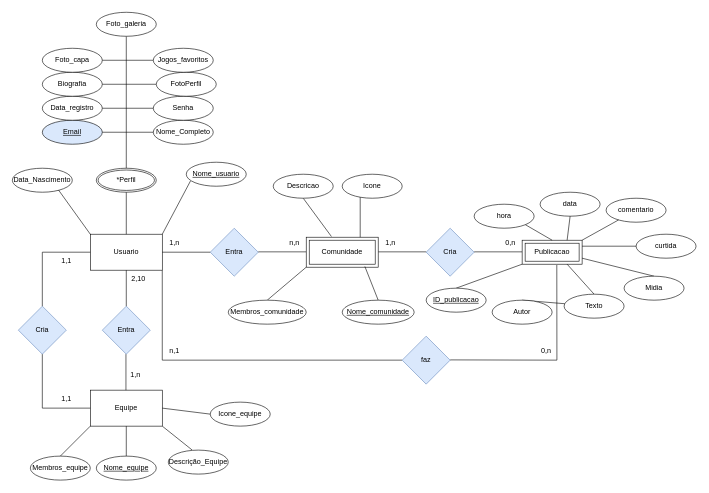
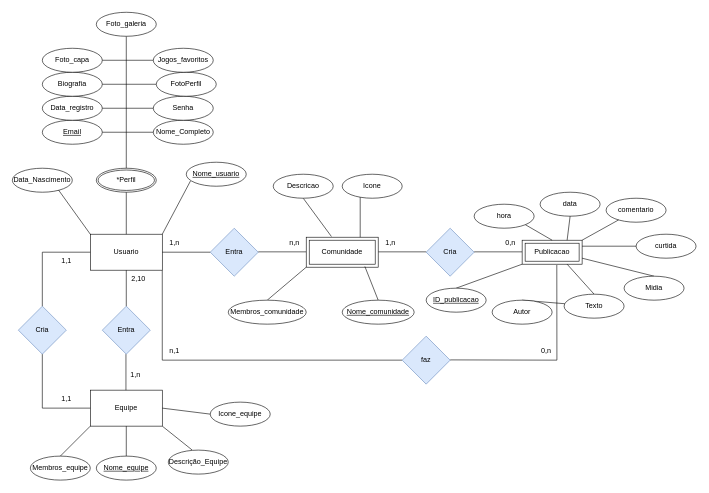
  <mxCell id="0" />
  <mxCell id="1" parent="0" />
  <mxCell id="2" value="Usuario" style="rounded=0;whiteSpace=wrap;html=1;" parent="1" vertex="1"><mxGeometry x="150" y="390" width="120" height="60" as="geometry" /></mxCell>
  <mxCell id="3" value="Equipe" style="rounded=0;whiteSpace=wrap;html=1;" parent="1" vertex="1"><mxGeometry x="150" y="650" width="120" height="60" as="geometry" /></mxCell>
  <mxCell id="4" value="Entra" style="rhombus;whiteSpace=wrap;html=1;fillColor=#dae8fc;strokeColor=#6c8ebf;" parent="1" vertex="1"><mxGeometry x="350" y="380" width="80" height="80" as="geometry" /></mxCell>
  <mxCell id="5" value="" style="endArrow=none;html=1;rounded=0;exitX=1;exitY=0.5;exitDx=0;exitDy=0;entryX=0;entryY=0.5;entryDx=0;entryDy=0;" parent="1" source="2" target="4" edge="1"><mxGeometry width="50" height="50" relative="1" as="geometry"><mxPoint x="560" y="600" as="sourcePoint" /><mxPoint x="610" y="550" as="targetPoint" /></mxGeometry></mxCell>
  <mxCell id="6" value="" style="endArrow=none;html=1;rounded=0;exitX=1;exitY=0.5;exitDx=0;exitDy=0;entryX=0;entryY=0.5;entryDx=0;entryDy=0;" parent="1" edge="1"><mxGeometry width="50" height="50" relative="1" as="geometry"><mxPoint x="430" y="419.41" as="sourcePoint" /><mxPoint x="510" y="419.41" as="targetPoint" /></mxGeometry></mxCell>
  <mxCell id="7" value="Cria" style="rhombus;whiteSpace=wrap;html=1;fillColor=#dae8fc;strokeColor=#6c8ebf;" parent="1" vertex="1"><mxGeometry x="710" y="380" width="80" height="80" as="geometry" /></mxCell>
  <mxCell id="8" value="" style="endArrow=none;html=1;rounded=0;exitX=1;exitY=0.5;exitDx=0;exitDy=0;entryX=0;entryY=0.5;entryDx=0;entryDy=0;" parent="1" edge="1"><mxGeometry width="50" height="50" relative="1" as="geometry"><mxPoint x="630" y="419.41" as="sourcePoint" /><mxPoint x="710" y="419.41" as="targetPoint" /></mxGeometry></mxCell>
  <mxCell id="9" value="" style="endArrow=none;html=1;rounded=0;exitX=1;exitY=0.5;exitDx=0;exitDy=0;entryX=0;entryY=0.5;entryDx=0;entryDy=0;" parent="1" edge="1"><mxGeometry width="50" height="50" relative="1" as="geometry"><mxPoint x="790" y="419.41" as="sourcePoint" /><mxPoint x="870" y="419.41" as="targetPoint" /></mxGeometry></mxCell>
  <mxCell id="10" value="n,n" style="text;html=1;align=center;verticalAlign=middle;resizable=0;points=[];autosize=1;strokeColor=none;fillColor=none;" parent="1" vertex="1"><mxGeometry x="470" y="390" width="40" height="30" as="geometry" /></mxCell>
  <mxCell id="11" value="0,n" style="text;html=1;align=center;verticalAlign=middle;resizable=0;points=[];autosize=1;strokeColor=none;fillColor=none;" parent="1" vertex="1"><mxGeometry x="830" y="390" width="40" height="30" as="geometry" /></mxCell>
  <mxCell id="12" value="1,n" style="text;html=1;align=center;verticalAlign=middle;resizable=0;points=[];autosize=1;strokeColor=none;fillColor=none;" parent="1" vertex="1"><mxGeometry x="270" y="390" width="40" height="30" as="geometry" /></mxCell>
  <mxCell id="13" value="1,n" style="text;html=1;align=center;verticalAlign=middle;resizable=0;points=[];autosize=1;strokeColor=none;fillColor=none;" parent="1" vertex="1"><mxGeometry x="630" y="390" width="40" height="30" as="geometry" /></mxCell>
  <mxCell id="14" value="Entra" style="rhombus;whiteSpace=wrap;html=1;fillColor=#dae8fc;strokeColor=#6c8ebf;" parent="1" vertex="1"><mxGeometry x="170" y="510" width="80" height="80" as="geometry" /></mxCell>
  <mxCell id="15" value="" style="endArrow=none;html=1;rounded=0;exitX=0.5;exitY=1;exitDx=0;exitDy=0;entryX=0.5;entryY=0;entryDx=0;entryDy=0;" parent="1" source="2" target="14" edge="1"><mxGeometry width="50" height="50" relative="1" as="geometry"><mxPoint x="230" y="470" as="sourcePoint" /><mxPoint x="310" y="470" as="targetPoint" /></mxGeometry></mxCell>
  <mxCell id="16" value="" style="endArrow=none;html=1;rounded=0;exitX=0.5;exitY=1;exitDx=0;exitDy=0;entryX=0.5;entryY=0;entryDx=0;entryDy=0;" parent="1" edge="1"><mxGeometry width="50" height="50" relative="1" as="geometry"><mxPoint x="209.41" y="590" as="sourcePoint" /><mxPoint x="209.41" y="650" as="targetPoint" /></mxGeometry></mxCell>
  <mxCell id="17" value="1,n" style="text;html=1;align=center;verticalAlign=middle;resizable=0;points=[];autosize=1;strokeColor=none;fillColor=none;" parent="1" vertex="1"><mxGeometry x="205" y="610" width="40" height="30" as="geometry" /></mxCell>
  <mxCell id="18" value="2,10" style="text;html=1;align=center;verticalAlign=middle;resizable=0;points=[];autosize=1;strokeColor=none;fillColor=none;" parent="1" vertex="1"><mxGeometry x="205" y="450" width="50" height="30" as="geometry" /></mxCell>
  <mxCell id="19" value="" style="endArrow=none;html=1;rounded=0;exitX=0.5;exitY=0;exitDx=0;exitDy=0;" parent="1" source="2" edge="1"><mxGeometry width="50" height="50" relative="1" as="geometry"><mxPoint x="420" y="490" as="sourcePoint" /><mxPoint x="210" y="60" as="targetPoint" /></mxGeometry></mxCell>
  <mxCell id="20" value="" style="endArrow=none;html=1;rounded=0;" parent="1" edge="1"><mxGeometry width="50" height="50" relative="1" as="geometry"><mxPoint x="160" as="sourcePoint" y="220" /><mxPoint x="260" as="targetPoint" y="220" /></mxGeometry></mxCell>
  <mxCell id="21" value="" style="endArrow=none;html=1;rounded=0;exitX=1;exitY=0;exitDx=0;exitDy=0;entryX=0.07;entryY=0.783;entryDx=0;entryDy=0;entryPerimeter=0;" parent="1" source="2" target="23" edge="1"><mxGeometry width="50" height="50" relative="1" as="geometry"><mxPoint x="210" y="379.31" as="sourcePoint" /><mxPoint x="310" y="379.31" as="targetPoint" /></mxGeometry></mxCell>
  <mxCell id="22" value="" style="endArrow=none;html=1;rounded=0;" parent="1" edge="1"><mxGeometry width="50" height="50" relative="1" as="geometry"><mxPoint x="160" y="180" as="sourcePoint" /><mxPoint x="260" y="180" as="targetPoint" /></mxGeometry></mxCell>
  <mxCell id="23" value="Nome_usuario" style="ellipse;whiteSpace=wrap;html=1;align=center;fontStyle=4;" parent="1" vertex="1"><mxGeometry x="310" y="270" width="100" height="40" as="geometry" /></mxCell>
- <mxCell id="24" value="Email" style="ellipse;whiteSpace=wrap;html=1;align=center;fontStyle=4;fillColor=#dae8fc;" parent="1" vertex="1"><mxGeometry y="200" width="100" height="40" as="geometry" x="70" /></mxCell>
+ <mxCell id="24" value="Email" style="ellipse;whiteSpace=wrap;html=1;align=center;fontStyle=4;" parent="1" vertex="1"><mxGeometry y="200" width="100" height="40" as="geometry" x="70" /></mxCell>
  <mxCell id="25" value="Nome_Completo" style="ellipse;whiteSpace=wrap;html=1;align=center;" parent="1" vertex="1"><mxGeometry x="255" y="200" width="100" height="40" as="geometry" /></mxCell>
  <mxCell id="26" value="Data_Nascimento" style="ellipse;whiteSpace=wrap;html=1;align=center;" parent="1" vertex="1"><mxGeometry x="20" y="280" width="100" height="40" as="geometry" /></mxCell>
  <mxCell id="27" value="Senha" style="ellipse;whiteSpace=wrap;html=1;align=center;" parent="1" vertex="1"><mxGeometry x="255" y="160" width="100" height="40" as="geometry" /></mxCell>
  <mxCell id="28" value="Data_registro" style="ellipse;whiteSpace=wrap;html=1;align=center;" parent="1" vertex="1"><mxGeometry y="160" width="100" height="40" as="geometry" x="70" /></mxCell>
  <mxCell id="29" value="" style="endArrow=none;html=1;rounded=0;" parent="1" edge="1"><mxGeometry width="50" height="50" relative="1" as="geometry"><mxPoint x="160" y="140" as="sourcePoint" /><mxPoint x="260" y="140" as="targetPoint" /></mxGeometry></mxCell>
  <mxCell id="30" value="" style="endArrow=none;html=1;rounded=0;" parent="1" edge="1"><mxGeometry width="50" height="50" relative="1" as="geometry"><mxPoint x="160" y="100" as="sourcePoint" /><mxPoint x="260" y="100" as="targetPoint" /></mxGeometry></mxCell>
  <mxCell id="31" value="Biografia" style="ellipse;whiteSpace=wrap;html=1;align=center;" parent="1" vertex="1"><mxGeometry y="120" width="100" height="40" as="geometry" x="70" /></mxCell>
  <mxCell id="32" value="FotoPerfil" style="ellipse;whiteSpace=wrap;html=1;align=center;" parent="1" vertex="1"><mxGeometry x="260" y="120" width="100" height="40" as="geometry" /></mxCell>
  <mxCell id="33" value="Foto_capa" style="ellipse;whiteSpace=wrap;html=1;align=center;" parent="1" vertex="1"><mxGeometry y="80" width="100" height="40" as="geometry" x="70" /></mxCell>
  <mxCell id="34" value="Foto_galeria" style="ellipse;whiteSpace=wrap;html=1;align=center;" parent="1" vertex="1"><mxGeometry x="160" y="20" width="100" height="40" as="geometry" /></mxCell>
  <mxCell id="35" value="Jogos_favoritos" style="ellipse;whiteSpace=wrap;html=1;align=center;" parent="1" vertex="1"><mxGeometry x="255" y="80" width="100" height="40" as="geometry" /></mxCell>
  <mxCell id="36" value="Comunidade" style="shape=ext;margin=3;double=1;whiteSpace=wrap;html=1;align=center;" parent="1" vertex="1"><mxGeometry x="510" y="395" width="120" height="50" as="geometry" /></mxCell>
  <mxCell id="37" value="Publicacao" style="shape=ext;margin=3;double=1;whiteSpace=wrap;html=1;align=center;" parent="1" vertex="1"><mxGeometry x="870" y="400" width="100" height="40" as="geometry" /></mxCell>
  <mxCell id="38" value="" style="endArrow=none;html=1;rounded=0;exitX=0;exitY=0;exitDx=0;exitDy=0;entryX=0.77;entryY=0.908;entryDx=0;entryDy=0;entryPerimeter=0;" parent="1" source="2" target="26" edge="1"><mxGeometry width="50" height="50" relative="1" as="geometry"><mxPoint x="80" y="420" as="sourcePoint" /><mxPoint x="119" y="379" as="targetPoint" /></mxGeometry></mxCell>
  <mxCell id="39" value="*Perfil" style="ellipse;shape=doubleEllipse;margin=3;whiteSpace=wrap;html=1;align=center;" parent="1" vertex="1"><mxGeometry x="160" y="280" width="100" height="40" as="geometry" /></mxCell>
  <mxCell id="40" value="" style="endArrow=none;html=1;rounded=0;entryX=0;entryY=1;entryDx=0;entryDy=0;exitX=0.5;exitY=0;exitDx=0;exitDy=0;" parent="1" source="41" target="36" edge="1"><mxGeometry relative="1" as="geometry"><mxPoint x="430" y="500" as="sourcePoint" /><mxPoint x="610" y="530" as="targetPoint" /></mxGeometry></mxCell>
  <mxCell id="41" value="Membros_comunidade" style="ellipse;whiteSpace=wrap;html=1;align=center;" parent="1" vertex="1"><mxGeometry x="380" y="500" width="130" height="40" as="geometry" /></mxCell>
  <mxCell id="42" value="" style="endArrow=none;html=1;rounded=0;entryX=0.815;entryY=0.977;entryDx=0;entryDy=0;entryPerimeter=0;exitX=0.5;exitY=0;exitDx=0;exitDy=0;" parent="1" source="43" target="36" edge="1"><mxGeometry relative="1" as="geometry"><mxPoint x="660" y="510" as="sourcePoint" /><mxPoint x="520" y="455" as="targetPoint" /></mxGeometry></mxCell>
  <mxCell id="43" value="Nome_comunidade" style="ellipse;whiteSpace=wrap;html=1;align=center;fontStyle=4;" parent="1" vertex="1"><mxGeometry x="570" y="500" width="120" height="40" as="geometry" /></mxCell>
  <mxCell id="44" value="" style="endArrow=none;html=1;rounded=0;entryX=0.35;entryY=-0.023;entryDx=0;entryDy=0;exitX=0.5;exitY=1;exitDx=0;exitDy=0;entryPerimeter=0;" parent="1" source="45" target="36" edge="1"><mxGeometry relative="1" as="geometry"><mxPoint x="620" y="500" as="sourcePoint" /><mxPoint x="550" y="455" as="targetPoint" /></mxGeometry></mxCell>
  <mxCell id="45" value="Descricao" style="ellipse;whiteSpace=wrap;html=1;align=center;" parent="1" vertex="1"><mxGeometry x="455" y="290" width="100" height="40" as="geometry" /></mxCell>
  <mxCell id="46" value="" style="endArrow=none;html=1;rounded=0;entryX=0.75;entryY=0;entryDx=0;entryDy=0;" parent="1" target="36" edge="1"><mxGeometry relative="1" as="geometry"><mxPoint x="600" y="320" as="sourcePoint" /><mxPoint x="562" y="404" as="targetPoint" /></mxGeometry></mxCell>
  <mxCell id="47" value="Icone" style="ellipse;whiteSpace=wrap;html=1;align=center;" parent="1" vertex="1"><mxGeometry x="570" y="290" width="100" height="40" as="geometry" /></mxCell>
  <mxCell id="48" value="" style="endArrow=none;html=1;rounded=0;entryX=0.75;entryY=1;entryDx=0;entryDy=0;exitX=0.5;exitY=0;exitDx=0;exitDy=0;" parent="1" source="50" target="37" edge="1"><mxGeometry relative="1" as="geometry"><mxPoint x="982" y="500" as="sourcePoint" /><mxPoint x="950" y="444" as="targetPoint" /></mxGeometry></mxCell>
  <mxCell id="49" value="" style="endArrow=none;html=1;rounded=0;entryX=0;entryY=1;entryDx=0;entryDy=0;exitX=0.5;exitY=0;exitDx=0;exitDy=0;" parent="1" source="62" target="37" edge="1"><mxGeometry relative="1" as="geometry"><mxPoint x="770" y="480" as="sourcePoint" /><mxPoint x="900" y="450" as="targetPoint" /></mxGeometry></mxCell>
  <mxCell id="50" value="Texto" style="ellipse;whiteSpace=wrap;html=1;align=center;" parent="1" vertex="1"><mxGeometry x="940" y="490" width="100" height="40" as="geometry" /></mxCell>
  <mxCell id="51" value="" style="endArrow=none;html=1;rounded=0;entryX=1;entryY=0.75;entryDx=0;entryDy=0;exitX=0.5;exitY=0;exitDx=0;exitDy=0;" parent="1" source="52" target="37" edge="1"><mxGeometry relative="1" as="geometry"><mxPoint x="1050" y="460" as="sourcePoint" /><mxPoint x="955" y="450" as="targetPoint" /></mxGeometry></mxCell>
  <mxCell id="52" value="Midia" style="ellipse;whiteSpace=wrap;html=1;align=center;" parent="1" vertex="1"><mxGeometry x="1040" y="460" width="100" height="40" as="geometry" /></mxCell>
  <mxCell id="53" value="curtida" style="ellipse;whiteSpace=wrap;html=1;align=center;" parent="1" vertex="1"><mxGeometry x="1060" y="390" width="100" height="40" as="geometry" /></mxCell>
  <mxCell id="54" value="comentario" style="ellipse;whiteSpace=wrap;html=1;align=center;" parent="1" vertex="1"><mxGeometry x="1010" y="330" width="100" height="40" as="geometry" /></mxCell>
  <mxCell id="55" value="data" style="ellipse;whiteSpace=wrap;html=1;align=center;" parent="1" vertex="1"><mxGeometry x="900" y="320" width="100" height="40" as="geometry" /></mxCell>
  <mxCell id="56" value="hora" style="ellipse;whiteSpace=wrap;html=1;align=center;" parent="1" vertex="1"><mxGeometry x="790" y="340" width="100" height="40" as="geometry" /></mxCell>
  <mxCell id="57" value="" style="endArrow=none;html=1;rounded=0;entryX=1;entryY=0.25;entryDx=0;entryDy=0;exitX=0;exitY=0.5;exitDx=0;exitDy=0;" parent="1" source="53" target="37" edge="1"><mxGeometry relative="1" as="geometry"><mxPoint x="1060" y="470" as="sourcePoint" /><mxPoint x="980" y="440" as="targetPoint" /></mxGeometry></mxCell>
  <mxCell id="58" value="" style="endArrow=none;html=1;rounded=0;entryX=1;entryY=0;entryDx=0;entryDy=0;" parent="1" source="54" target="37" edge="1"><mxGeometry relative="1" as="geometry"><mxPoint x="1070" y="420" as="sourcePoint" /><mxPoint x="980" y="420" as="targetPoint" /></mxGeometry></mxCell>
  <mxCell id="59" value="" style="endArrow=none;html=1;rounded=0;entryX=0.75;entryY=0;entryDx=0;entryDy=0;exitX=0.5;exitY=1;exitDx=0;exitDy=0;" parent="1" source="55" target="37" edge="1"><mxGeometry relative="1" as="geometry"><mxPoint x="1041" y="376" as="sourcePoint" /><mxPoint x="980" y="410" as="targetPoint" /></mxGeometry></mxCell>
  <mxCell id="60" value="" style="endArrow=none;html=1;rounded=0;entryX=0.5;entryY=0;entryDx=0;entryDy=0;exitX=1;exitY=1;exitDx=0;exitDy=0;" parent="1" source="56" target="37" edge="1"><mxGeometry relative="1" as="geometry"><mxPoint x="960" y="370" as="sourcePoint" /><mxPoint x="955" y="410" as="targetPoint" /></mxGeometry></mxCell>
  <mxCell id="61" value="" style="endArrow=none;html=1;rounded=0;exitX=0.5;exitY=0;exitDx=0;exitDy=0;" parent="1" source="63" target="50" edge="1"><mxGeometry relative="1" as="geometry"><mxPoint x="880" y="510" as="sourcePoint" /><mxPoint x="905" y="450" as="targetPoint" /></mxGeometry></mxCell>
  <mxCell id="62" value="ID_publicacao" style="ellipse;whiteSpace=wrap;html=1;align=center;fontStyle=4;" parent="1" vertex="1"><mxGeometry x="710" y="480" width="100" height="40" as="geometry" /></mxCell>
  <mxCell id="63" value="Autor" style="ellipse;whiteSpace=wrap;html=1;align=center;" parent="1" vertex="1"><mxGeometry x="820" y="500" width="100" height="40" as="geometry" /></mxCell>
  <mxCell id="64" value="" style="endArrow=none;html=1;rounded=0;exitX=1;exitY=1;exitDx=0;exitDy=0;" parent="1" source="2" target="65" edge="1"><mxGeometry relative="1" as="geometry"><mxPoint x="380" y="520" as="sourcePoint" /><mxPoint x="510" y="600" as="targetPoint" /><Array as="points"><mxPoint x="270" y="600" /></Array></mxGeometry></mxCell>
  <mxCell id="65" value="faz" style="rhombus;whiteSpace=wrap;html=1;fillColor=#dae8fc;strokeColor=#6c8ebf;" parent="1" vertex="1"><mxGeometry x="670" y="560" width="80" height="80" as="geometry" /></mxCell>
  <mxCell id="66" value="" style="endArrow=none;html=1;rounded=0;entryX=0.578;entryY=1.033;entryDx=0;entryDy=0;entryPerimeter=0;" parent="1" target="37" edge="1"><mxGeometry relative="1" as="geometry"><mxPoint x="750" y="599.58" as="sourcePoint" /><mxPoint x="910" y="599.58" as="targetPoint" /><Array as="points"><mxPoint x="928" y="600" /></Array></mxGeometry></mxCell>
  <mxCell id="67" value="Cria" style="rhombus;whiteSpace=wrap;html=1;fillColor=#dae8fc;strokeColor=#6c8ebf;" parent="1" vertex="1"><mxGeometry x="30" y="510" width="80" height="80" as="geometry" /></mxCell>
  <mxCell id="68" value="" style="endArrow=none;html=1;rounded=0;entryX=0;entryY=0.5;entryDx=0;entryDy=0;exitX=0.5;exitY=0;exitDx=0;exitDy=0;" parent="1" source="67" target="2" edge="1"><mxGeometry relative="1" as="geometry"><mxPoint x="-50" y="540" as="sourcePoint" /><mxPoint x="110" y="540" as="targetPoint" /><Array as="points"><mxPoint y="420" x="70" /></Array></mxGeometry></mxCell>
  <mxCell id="69" value="" style="endArrow=none;html=1;rounded=0;entryX=0;entryY=0.5;entryDx=0;entryDy=0;exitX=0.5;exitY=1;exitDx=0;exitDy=0;" parent="1" source="67" target="3" edge="1"><mxGeometry relative="1" as="geometry"><mxPoint x="80" y="520" as="sourcePoint" /><mxPoint x="160" y="430" as="targetPoint" /><Array as="points"><mxPoint y="680" x="70" /></Array></mxGeometry></mxCell>
  <mxCell id="70" value="1,1" style="text;html=1;align=center;verticalAlign=middle;resizable=0;points=[];autosize=1;strokeColor=none;fillColor=none;" parent="1" vertex="1"><mxGeometry x="90" y="650" width="40" height="30" as="geometry" /></mxCell>
  <mxCell id="71" value="1,1" style="text;html=1;align=center;verticalAlign=middle;resizable=0;points=[];autosize=1;strokeColor=none;fillColor=none;" parent="1" vertex="1"><mxGeometry x="90" y="420" width="40" height="30" as="geometry" /></mxCell>
  <mxCell id="72" value="Membros_equipe" style="ellipse;whiteSpace=wrap;html=1;align=center;" parent="1" vertex="1"><mxGeometry x="50" y="760" width="100" height="40" as="geometry" /></mxCell>
  <mxCell id="73" value="" style="endArrow=none;html=1;rounded=0;exitX=0;exitY=1;exitDx=0;exitDy=0;entryX=0.5;entryY=0;entryDx=0;entryDy=0;" parent="1" source="3" target="72" edge="1"><mxGeometry relative="1" as="geometry"><mxPoint x="200" y="730" as="sourcePoint" /><mxPoint x="360" y="730" as="targetPoint" /></mxGeometry></mxCell>
  <mxCell id="74" value="Nome_equipe" style="ellipse;whiteSpace=wrap;html=1;align=center;fontStyle=4;" parent="1" vertex="1"><mxGeometry x="160" y="760" width="100" height="40" as="geometry" /></mxCell>
  <mxCell id="75" value="" style="endArrow=none;html=1;rounded=0;exitX=0.5;exitY=1;exitDx=0;exitDy=0;entryX=0.5;entryY=0;entryDx=0;entryDy=0;" parent="1" source="3" target="74" edge="1"><mxGeometry relative="1" as="geometry"><mxPoint x="160" y="720" as="sourcePoint" /><mxPoint x="110" y="770" as="targetPoint" /></mxGeometry></mxCell>
  <mxCell id="76" value="" style="endArrow=none;html=1;rounded=0;exitX=1;exitY=1;exitDx=0;exitDy=0;" parent="1" source="3" edge="1"><mxGeometry relative="1" as="geometry"><mxPoint x="320" y="670" as="sourcePoint" /><mxPoint x="320" y="750" as="targetPoint" /></mxGeometry></mxCell>
  <mxCell id="77" value="Descrição_Equipe" style="ellipse;whiteSpace=wrap;html=1;align=center;" parent="1" vertex="1"><mxGeometry x="280" y="750" width="100" height="40" as="geometry" /></mxCell>
  <mxCell id="78" value="" style="endArrow=none;html=1;rounded=0;exitX=1;exitY=0.5;exitDx=0;exitDy=0;entryX=0;entryY=0.5;entryDx=0;entryDy=0;" parent="1" source="3" edge="1"><mxGeometry relative="1" as="geometry"><mxPoint x="280" y="720" as="sourcePoint" /><mxPoint x="350" y="690" as="targetPoint" /></mxGeometry></mxCell>
  <mxCell id="79" value="0,n" style="text;html=1;align=center;verticalAlign=middle;resizable=0;points=[];autosize=1;strokeColor=none;fillColor=none;" parent="1" vertex="1"><mxGeometry x="890" y="570" width="40" height="30" as="geometry" /></mxCell>
  <mxCell id="80" value="n,1" style="text;html=1;align=center;verticalAlign=middle;resizable=0;points=[];autosize=1;strokeColor=none;fillColor=none;" parent="1" vertex="1"><mxGeometry x="270" y="570" width="40" height="30" as="geometry" /></mxCell>
  <mxCell id="81" value="Icone_equipe" style="ellipse;whiteSpace=wrap;html=1;align=center;" vertex="1" parent="1"><mxGeometry x="350" y="670" width="100" height="40" as="geometry" /></mxCell>
